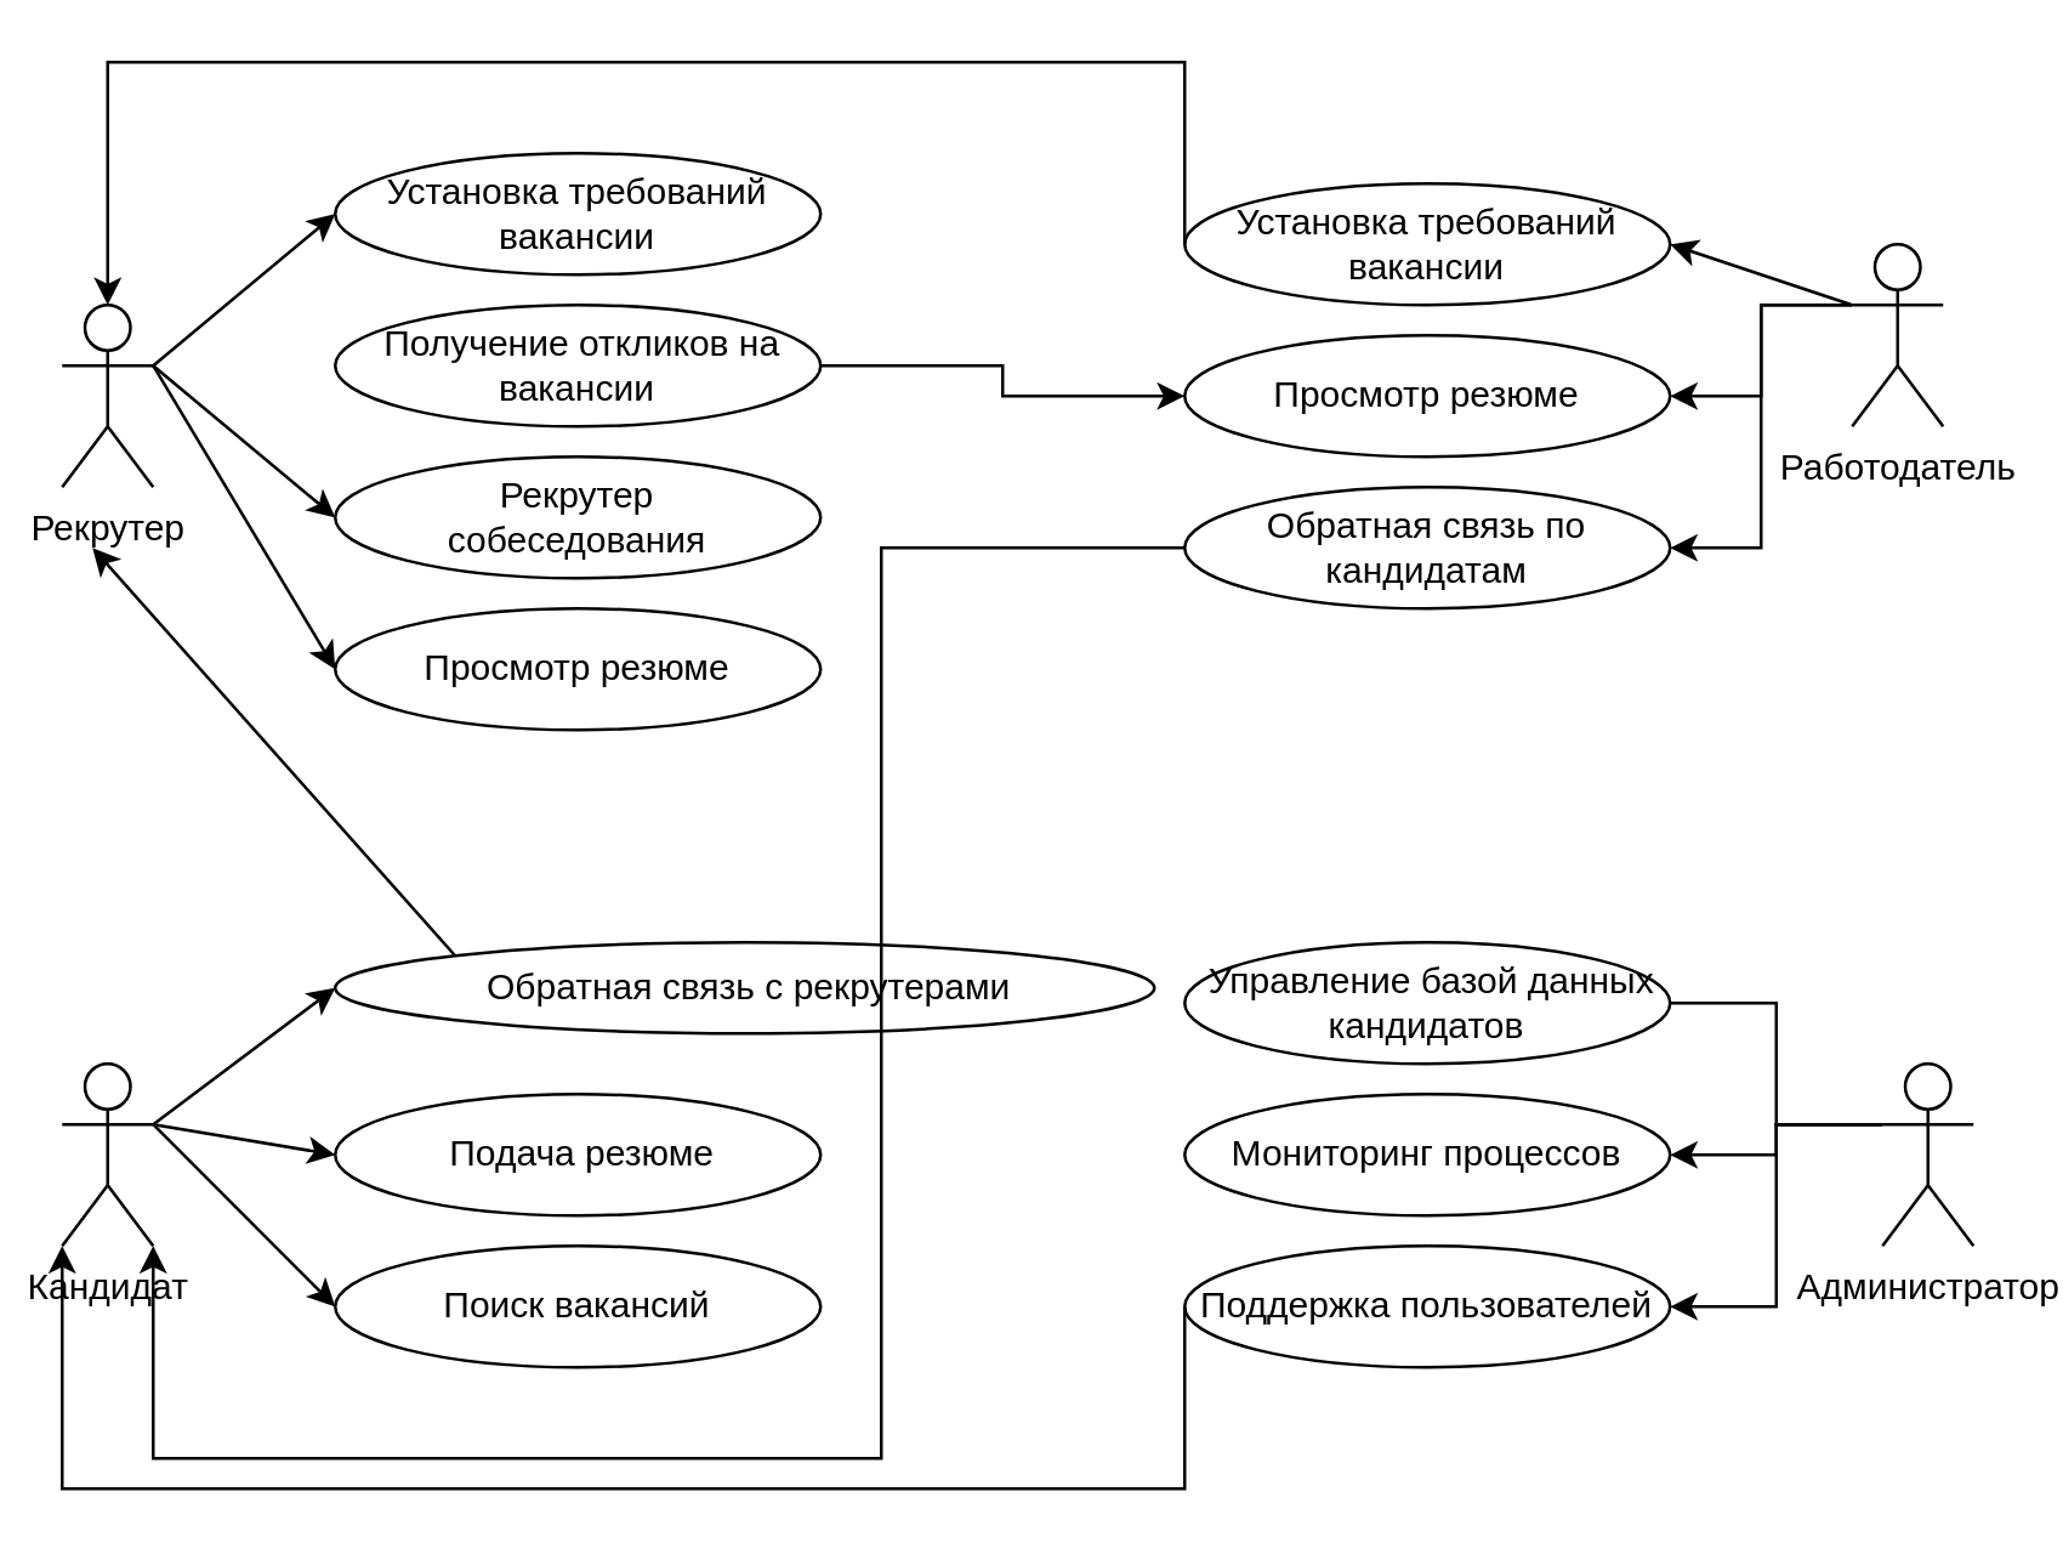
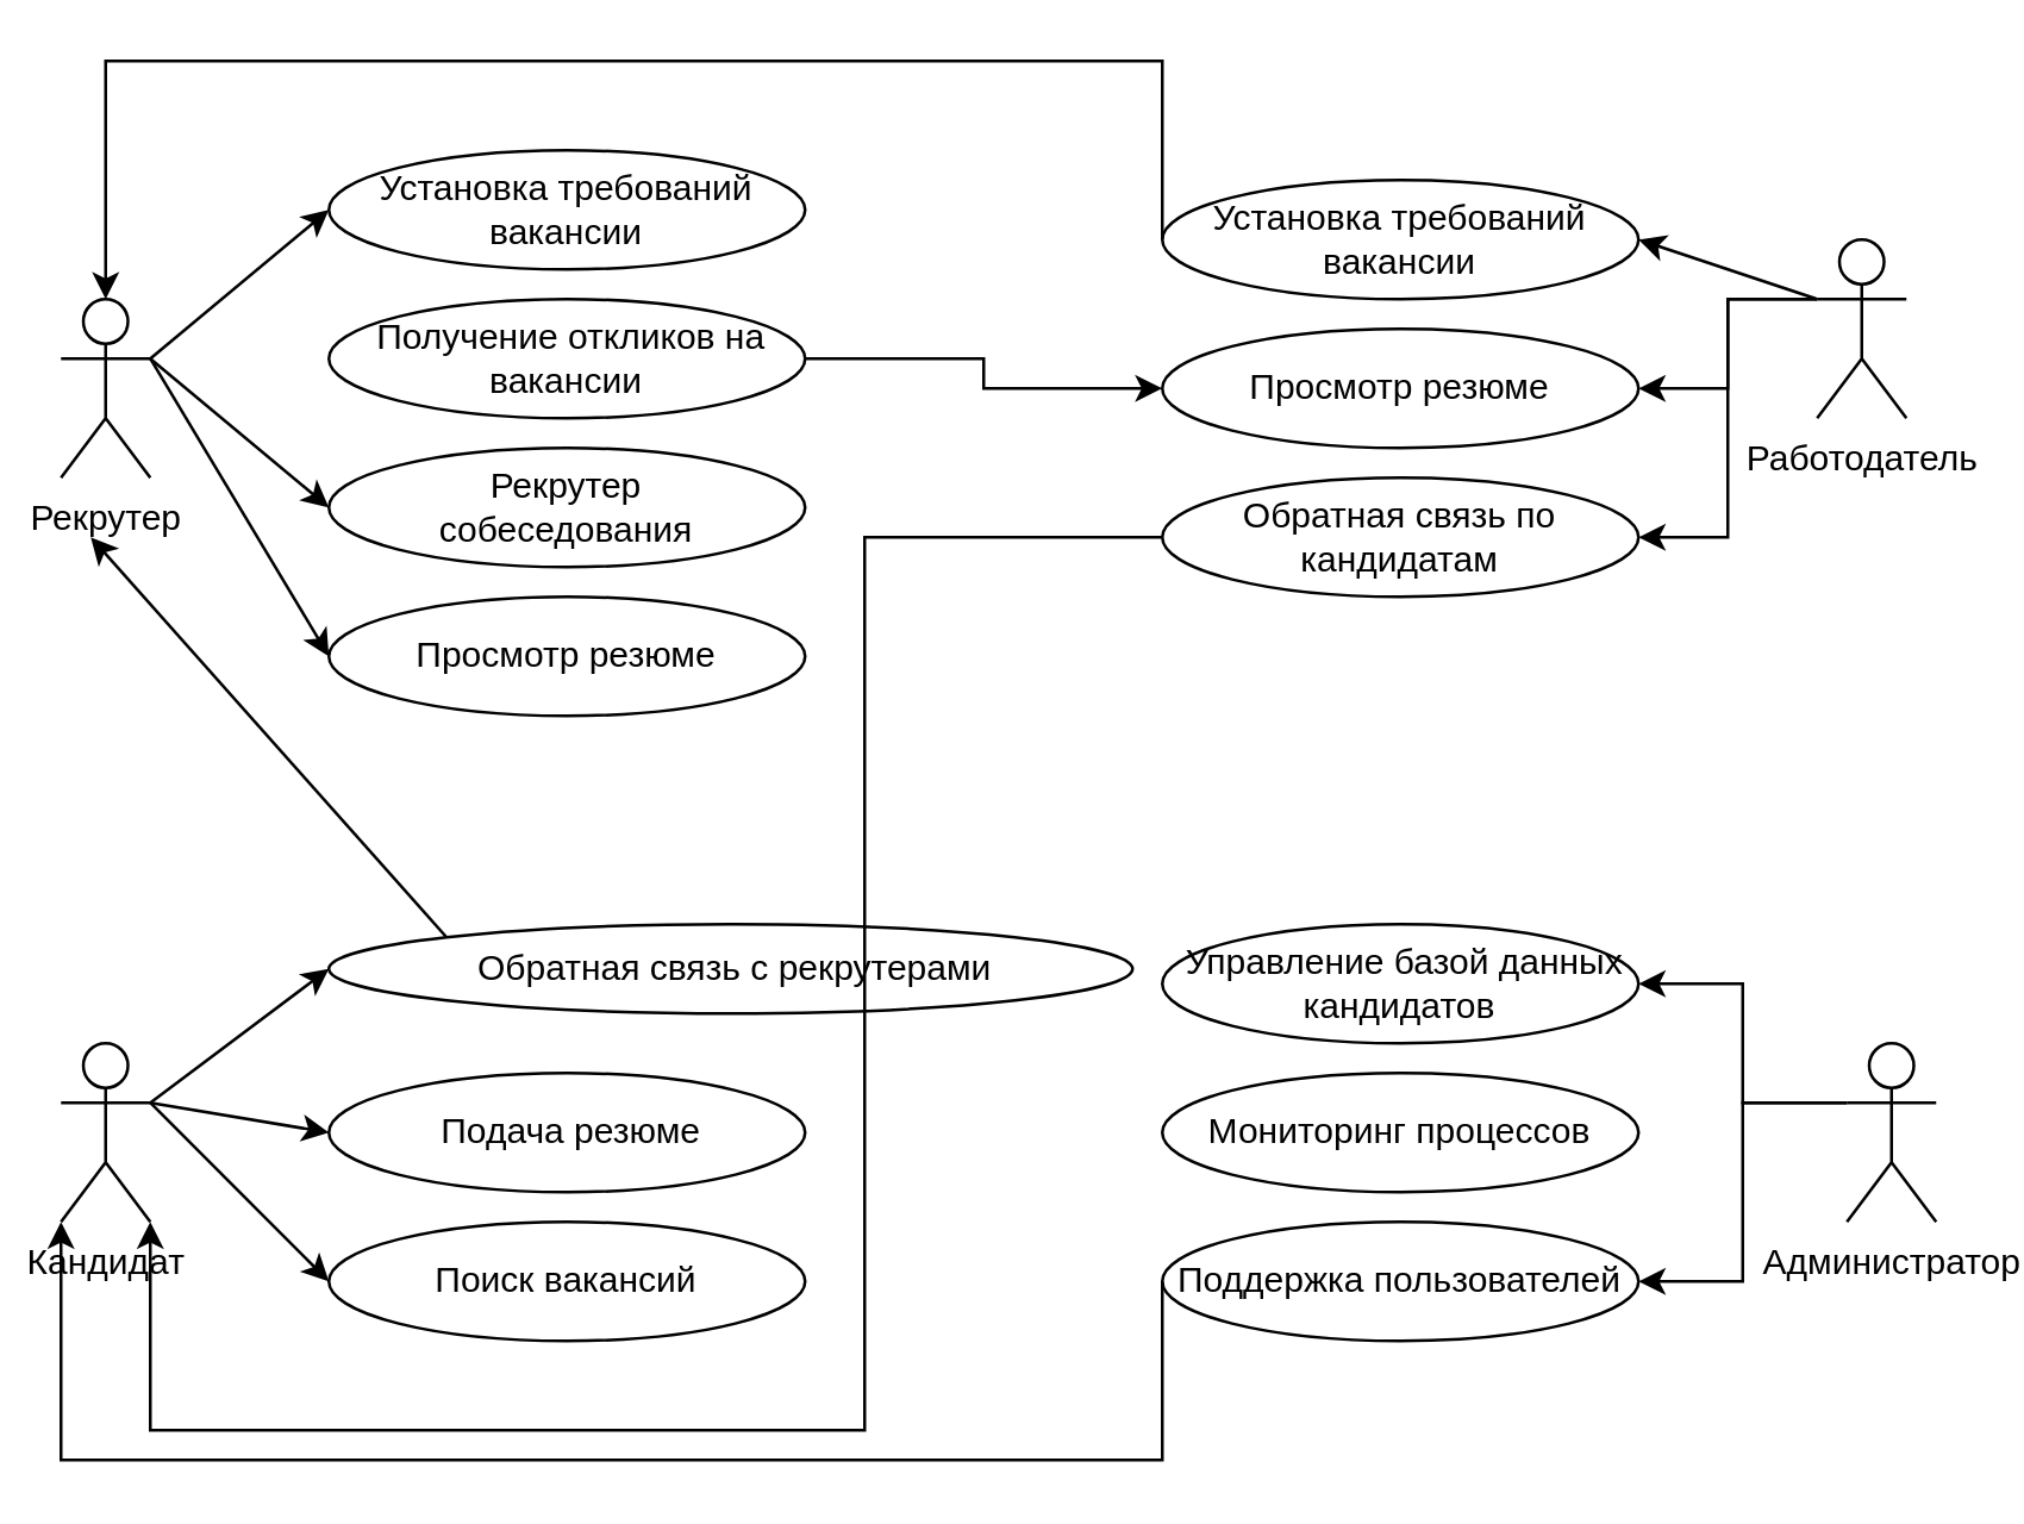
  <mxCell id="0" />
  <mxCell id="1" parent="0" />
  <mxCell id="2" value="Кандидат" style="shape=umlActor;verticalLabelPosition=bottom;verticalAlign=top;html=1;outlineConnect=0;" vertex="1" parent="1"><mxGeometry x="20" y="350" width="30" height="60" as="geometry" /></mxCell>
  <mxCell id="3" value="Рекрутер" style="shape=umlActor;verticalLabelPosition=bottom;verticalAlign=top;html=1;outlineConnect=0;" vertex="1" parent="1"><mxGeometry x="20" y="100" width="30" height="60" as="geometry" /></mxCell>
  <mxCell id="4" style="edgeStyle=orthogonalEdgeStyle;rounded=0;orthogonalLoop=1;jettySize=auto;html=1;exitX=0;exitY=0.333;exitDx=0;exitDy=0;exitPerimeter=0;entryX=1;entryY=0.5;entryDx=0;entryDy=0;" edge="1" parent="1" source="6" target="26"><mxGeometry relative="1" as="geometry" /></mxCell>
  <mxCell id="5" style="edgeStyle=orthogonalEdgeStyle;rounded=0;orthogonalLoop=1;jettySize=auto;html=1;exitX=0;exitY=0.333;exitDx=0;exitDy=0;exitPerimeter=0;entryX=1;entryY=0.5;entryDx=0;entryDy=0;" edge="1" parent="1" source="6" target="27"><mxGeometry relative="1" as="geometry" /></mxCell>
  <mxCell id="6" value="Работодатель" style="shape=umlActor;verticalLabelPosition=bottom;verticalAlign=top;html=1;outlineConnect=0;" vertex="1" parent="1"><mxGeometry x="610" y="80" width="30" height="60" as="geometry" /></mxCell>
- <mxCell id="7" style="edgeStyle=orthogonalEdgeStyle;rounded=0;orthogonalLoop=1;jettySize=auto;html=1;exitX=0;exitY=0.333;exitDx=0;exitDy=0;exitPerimeter=0;entryX=1;entryY=0.5;entryDx=0;entryDy=0;endArrow=none;" edge="1" parent="1" source="10" target="31"><mxGeometry relative="1" as="geometry" /></mxCell>
- <mxCell id="8" style="edgeStyle=orthogonalEdgeStyle;rounded=0;orthogonalLoop=1;jettySize=auto;html=1;exitX=0;exitY=0.333;exitDx=0;exitDy=0;exitPerimeter=0;entryX=1;entryY=0.5;entryDx=0;entryDy=0;" edge="1" parent="1" source="10" target="29"><mxGeometry relative="1" as="geometry" /></mxCell>
+ <mxCell id="7" style="edgeStyle=orthogonalEdgeStyle;rounded=0;orthogonalLoop=1;jettySize=auto;html=1;exitX=0;exitY=0.333;exitDx=0;exitDy=0;exitPerimeter=0;entryX=1;entryY=0.5;entryDx=0;entryDy=0;" edge="1" parent="1" source="10" target="31"><mxGeometry relative="1" as="geometry" /></mxCell>
  <mxCell id="9" style="edgeStyle=orthogonalEdgeStyle;rounded=0;orthogonalLoop=1;jettySize=auto;html=1;exitX=0;exitY=0.333;exitDx=0;exitDy=0;exitPerimeter=0;" edge="1" parent="1" source="10" target="30"><mxGeometry relative="1" as="geometry" /></mxCell>
  <mxCell id="10" value="Администратор" style="shape=umlActor;verticalLabelPosition=bottom;verticalAlign=top;html=1;outlineConnect=0;" vertex="1" parent="1"><mxGeometry x="620" y="350" width="30" height="60" as="geometry" /></mxCell>
  <mxCell id="11" value="Установка требований вакансии" style="ellipse;whiteSpace=wrap;html=1;" vertex="1" parent="1"><mxGeometry x="110" y="50" width="160" height="40" as="geometry" /></mxCell>
  <mxCell id="12" style="edgeStyle=orthogonalEdgeStyle;rounded=0;orthogonalLoop=1;jettySize=auto;html=1;exitX=1;exitY=0.5;exitDx=0;exitDy=0;" edge="1" parent="1" source="13" target="26"><mxGeometry relative="1" as="geometry" /></mxCell>
  <mxCell id="13" value="&amp;nbsp;Получение откликов на вакансии" style="ellipse;whiteSpace=wrap;html=1;" vertex="1" parent="1"><mxGeometry x="110" y="100" width="160" height="40" as="geometry" /></mxCell>
  <mxCell id="14" value="Рекрутер&lt;div&gt;собеседования&lt;/div&gt;" style="ellipse;whiteSpace=wrap;html=1;" vertex="1" parent="1"><mxGeometry x="110" y="150" width="160" height="40" as="geometry" /></mxCell>
  <mxCell id="15" value="Просмотр резюме" style="ellipse;whiteSpace=wrap;html=1;" vertex="1" parent="1"><mxGeometry x="110" y="200" width="160" height="40" as="geometry" /></mxCell>
  <mxCell id="16" value="&amp;nbsp;Подача резюме" style="ellipse;whiteSpace=wrap;html=1;" vertex="1" parent="1"><mxGeometry x="110" y="360" width="160" height="40" as="geometry" /></mxCell>
  <mxCell id="17" value="Поиск вакансий" style="ellipse;whiteSpace=wrap;html=1;" vertex="1" parent="1"><mxGeometry x="110" y="410" width="160" height="40" as="geometry" /></mxCell>
  <mxCell id="18" value="&amp;nbsp;Обратная связь с рекрутерами" style="ellipse;whiteSpace=wrap;html=1;" vertex="1" parent="1"><mxGeometry x="110" y="310" width="270" height="30" as="geometry" /></mxCell>
  <mxCell id="19" value="" style="endArrow=classic;html=1;rounded=0;exitX=0;exitY=0;exitDx=0;exitDy=0;" edge="1" parent="1" source="18"><mxGeometry width="50" height="50" relative="1" as="geometry"><mxPoint x="170" y="310" as="sourcePoint" /><mxPoint x="30" y="180" as="targetPoint" /></mxGeometry></mxCell>
  <mxCell id="20" value="" style="endArrow=classic;html=1;rounded=0;exitX=1;exitY=0.333;exitDx=0;exitDy=0;exitPerimeter=0;entryX=0;entryY=0.5;entryDx=0;entryDy=0;" edge="1" parent="1" source="3" target="11"><mxGeometry width="50" height="50" relative="1" as="geometry"><mxPoint x="170" y="310" as="sourcePoint" /><mxPoint x="220" y="260" as="targetPoint" /></mxGeometry></mxCell>
  <mxCell id="21" value="" style="endArrow=classic;html=1;rounded=0;exitX=1;exitY=0.333;exitDx=0;exitDy=0;exitPerimeter=0;" edge="1" parent="1" source="3"><mxGeometry width="50" height="50" relative="1" as="geometry"><mxPoint x="170" y="310" as="sourcePoint" /><mxPoint x="110" y="170" as="targetPoint" /></mxGeometry></mxCell>
  <mxCell id="22" value="" style="endArrow=classic;html=1;rounded=0;exitX=1;exitY=0.333;exitDx=0;exitDy=0;exitPerimeter=0;entryX=0;entryY=0.5;entryDx=0;entryDy=0;" edge="1" parent="1" source="3" target="15"><mxGeometry width="50" height="50" relative="1" as="geometry"><mxPoint x="170" y="310" as="sourcePoint" /><mxPoint x="220" y="260" as="targetPoint" /></mxGeometry></mxCell>
  <mxCell id="23" value="" style="endArrow=classic;html=1;rounded=0;exitX=1;exitY=0.333;exitDx=0;exitDy=0;exitPerimeter=0;entryX=0;entryY=0.5;entryDx=0;entryDy=0;" edge="1" parent="1" source="2" target="18"><mxGeometry width="50" height="50" relative="1" as="geometry"><mxPoint x="190" y="310" as="sourcePoint" /><mxPoint x="240" y="260" as="targetPoint" /></mxGeometry></mxCell>
  <mxCell id="24" value="" style="endArrow=classic;html=1;rounded=0;exitX=1;exitY=0.333;exitDx=0;exitDy=0;exitPerimeter=0;entryX=0;entryY=0.5;entryDx=0;entryDy=0;" edge="1" parent="1" source="2" target="16"><mxGeometry width="50" height="50" relative="1" as="geometry"><mxPoint x="60" y="380" as="sourcePoint" /><mxPoint x="120" y="340" as="targetPoint" /></mxGeometry></mxCell>
  <mxCell id="25" value="" style="endArrow=classic;html=1;rounded=0;exitX=1;exitY=0.333;exitDx=0;exitDy=0;exitPerimeter=0;entryX=0;entryY=0.5;entryDx=0;entryDy=0;" edge="1" parent="1" source="2" target="17"><mxGeometry width="50" height="50" relative="1" as="geometry"><mxPoint x="190" y="310" as="sourcePoint" /><mxPoint x="240" y="260" as="targetPoint" /></mxGeometry></mxCell>
  <mxCell id="26" value="Просмотр резюме" style="ellipse;whiteSpace=wrap;html=1;" vertex="1" parent="1"><mxGeometry x="390" y="110" width="160" height="40" as="geometry" /></mxCell>
  <mxCell id="27" value="Обратная связь по кандидатам" style="ellipse;whiteSpace=wrap;html=1;" vertex="1" parent="1"><mxGeometry x="390" y="160" width="160" height="40" as="geometry" /></mxCell>
  <mxCell id="28" value="Установка требований вакансии" style="ellipse;whiteSpace=wrap;html=1;" vertex="1" parent="1"><mxGeometry x="390" y="60" width="160" height="40" as="geometry" /></mxCell>
  <mxCell id="29" value="Мониторинг процессов" style="ellipse;whiteSpace=wrap;html=1;" vertex="1" parent="1"><mxGeometry x="390" y="360" width="160" height="40" as="geometry" /></mxCell>
  <mxCell id="30" value="Поддержка пользователей" style="ellipse;whiteSpace=wrap;html=1;" vertex="1" parent="1"><mxGeometry x="390" y="410" width="160" height="40" as="geometry" /></mxCell>
  <mxCell id="31" value="&amp;nbsp;Управление базой данных кандидатов" style="ellipse;whiteSpace=wrap;html=1;" vertex="1" parent="1"><mxGeometry x="390" y="310" width="160" height="40" as="geometry" /></mxCell>
  <mxCell id="32" style="edgeStyle=orthogonalEdgeStyle;rounded=0;orthogonalLoop=1;jettySize=auto;html=1;exitX=0;exitY=0.5;exitDx=0;exitDy=0;entryX=0.5;entryY=0;entryDx=0;entryDy=0;entryPerimeter=0;" edge="1" parent="1" source="28" target="3"><mxGeometry relative="1" as="geometry"><Array as="points"><mxPoint x="390" y="20" /><mxPoint x="35" y="20" /></Array></mxGeometry></mxCell>
  <mxCell id="33" style="edgeStyle=orthogonalEdgeStyle;rounded=0;orthogonalLoop=1;jettySize=auto;html=1;exitX=0;exitY=0.5;exitDx=0;exitDy=0;entryX=1;entryY=1;entryDx=0;entryDy=0;entryPerimeter=0;" edge="1" parent="1" source="27" target="2"><mxGeometry relative="1" as="geometry"><Array as="points"><mxPoint x="290" y="180" /><mxPoint x="290" y="480" /><mxPoint x="50" y="480" /></Array></mxGeometry></mxCell>
  <mxCell id="34" value="" style="endArrow=classic;html=1;rounded=0;exitX=0;exitY=0.333;exitDx=0;exitDy=0;exitPerimeter=0;entryX=1;entryY=0.5;entryDx=0;entryDy=0;" edge="1" parent="1" source="6" target="28"><mxGeometry width="50" height="50" relative="1" as="geometry"><mxPoint x="540" y="260" as="sourcePoint" /><mxPoint x="590" y="210" as="targetPoint" /></mxGeometry></mxCell>
  <mxCell id="35" style="edgeStyle=orthogonalEdgeStyle;rounded=0;orthogonalLoop=1;jettySize=auto;html=1;exitX=0;exitY=0.5;exitDx=0;exitDy=0;entryX=0;entryY=1;entryDx=0;entryDy=0;entryPerimeter=0;" edge="1" parent="1" source="30" target="2"><mxGeometry relative="1" as="geometry"><Array as="points"><mxPoint x="390" y="490" /><mxPoint x="20" y="490" /></Array></mxGeometry></mxCell>
